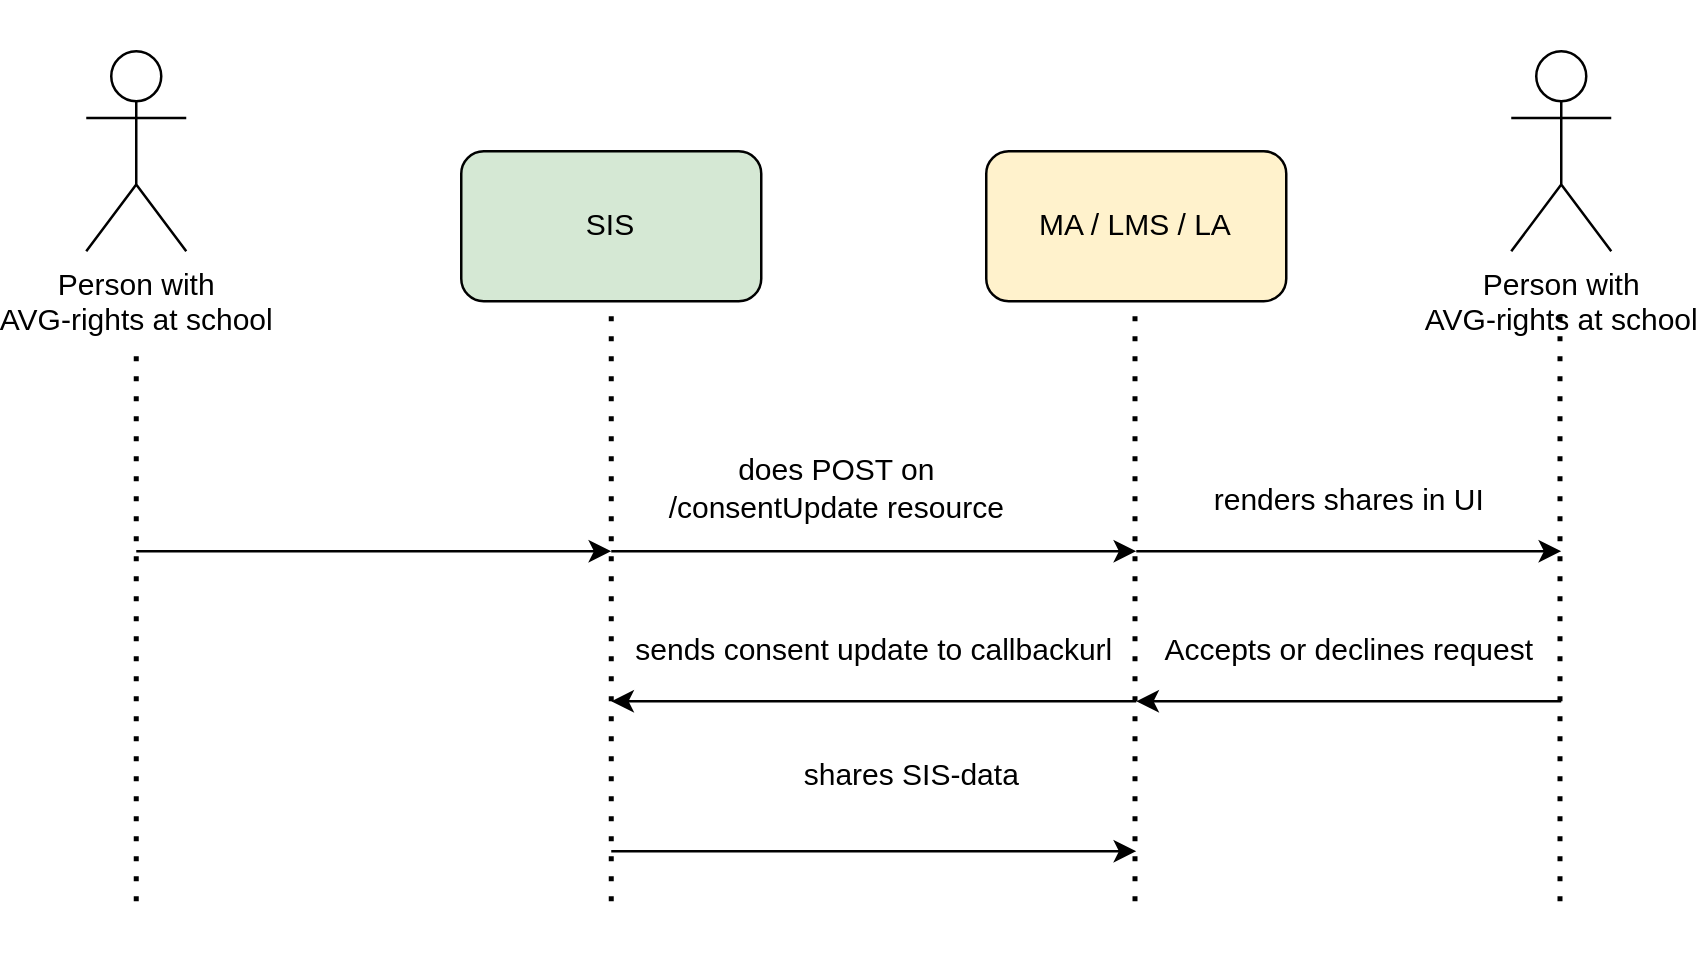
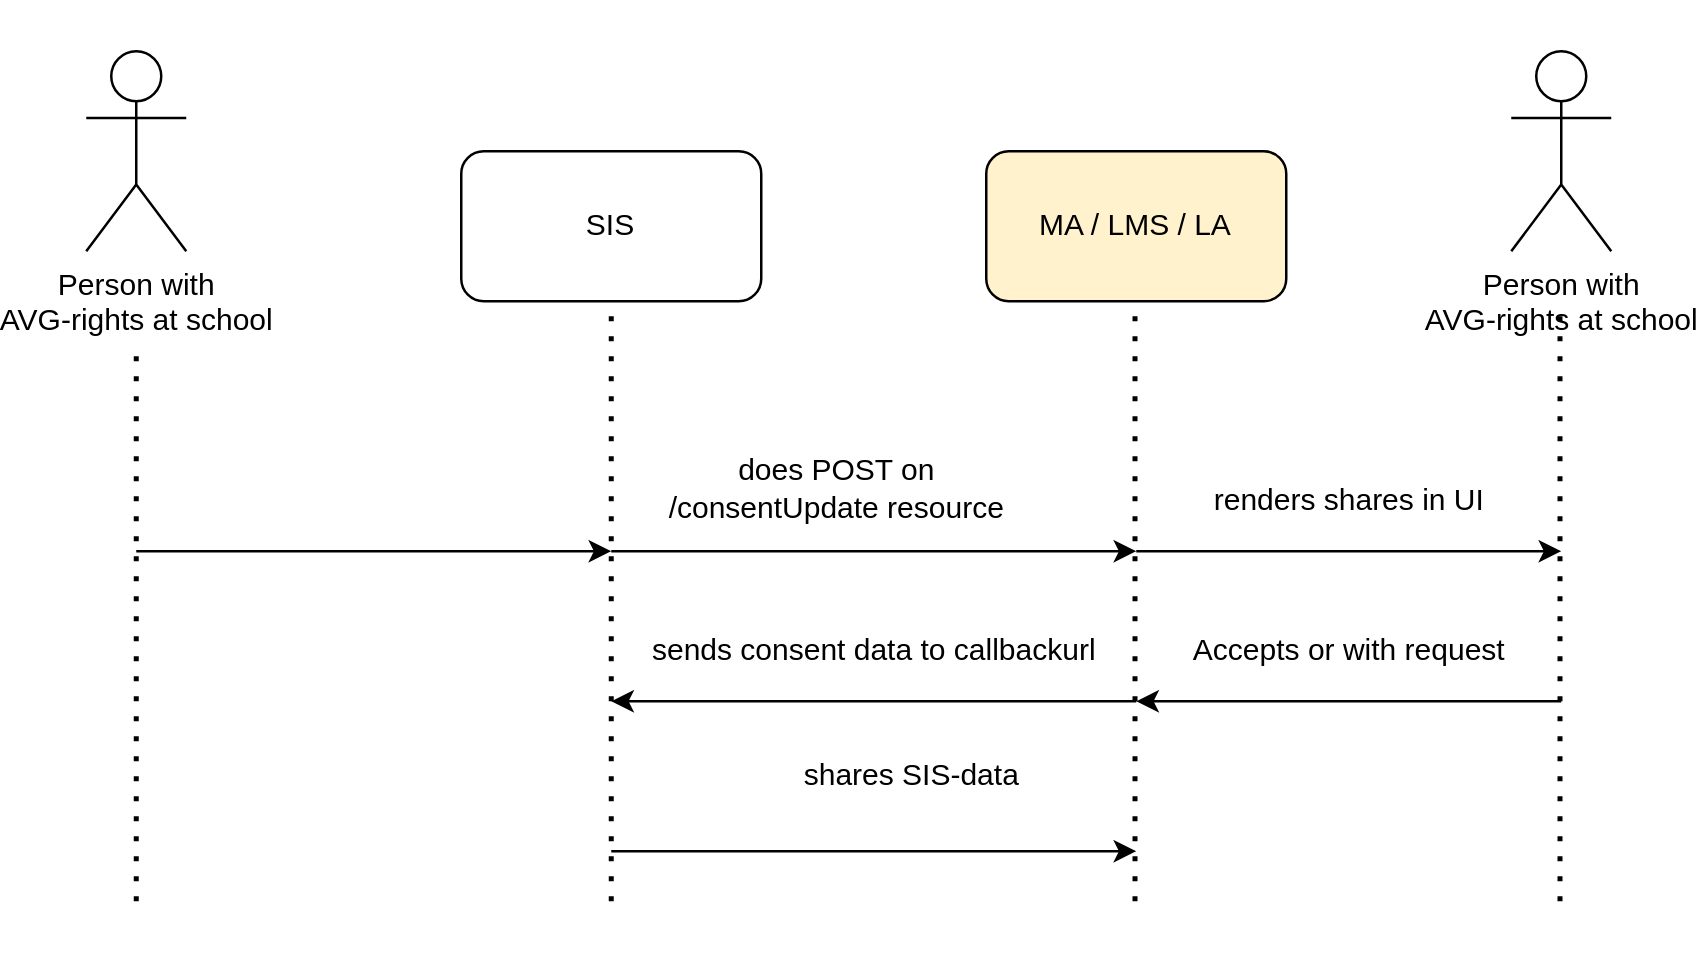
  <mxCell id="0" />
  <mxCell id="1" parent="0" />
  <mxCell id="2" value="Person with &lt;br&gt;AVG-rights at school" style="shape=umlActor;verticalLabelPosition=bottom;verticalAlign=top;html=1;outlineConnect=0;" parent="1" vertex="1"><mxGeometry x="20" y="20" width="40" height="80" as="geometry" /></mxCell>
- <mxCell id="3" value="SIS" style="rounded=1;whiteSpace=wrap;html=1;fillColor=#d5e8d4;" parent="1" vertex="1"><mxGeometry x="170" y="60" width="120" height="60" as="geometry" /></mxCell>
+ <mxCell id="3" value="SIS" style="rounded=1;whiteSpace=wrap;html=1;" parent="1" vertex="1"><mxGeometry x="170" y="60" width="120" height="60" as="geometry" /></mxCell>
  <mxCell id="4" value="MA / LMS / LA" style="rounded=1;whiteSpace=wrap;html=1;fillColor=#fff2cc;" parent="1" vertex="1"><mxGeometry x="380" y="60" width="120" height="60" as="geometry" /></mxCell>
  <mxCell id="5" value="" style="endArrow=none;dashed=1;html=1;dashPattern=1 3;strokeWidth=2;rounded=0;" parent="1" edge="1"><mxGeometry width="50" height="50" relative="1" as="geometry"><mxPoint x="40" y="360" as="sourcePoint" /><mxPoint x="40" y="140" as="targetPoint" /></mxGeometry></mxCell>
  <mxCell id="6" value="" style="endArrow=none;dashed=1;html=1;dashPattern=1 3;strokeWidth=2;rounded=0;" parent="1" edge="1"><mxGeometry width="50" height="50" relative="1" as="geometry"><mxPoint x="230" y="360" as="sourcePoint" /><mxPoint x="230" y="120" as="targetPoint" /></mxGeometry></mxCell>
  <mxCell id="7" value="" style="endArrow=none;dashed=1;html=1;dashPattern=1 3;strokeWidth=2;rounded=0;" parent="1" edge="1"><mxGeometry width="50" height="50" relative="1" as="geometry"><mxPoint x="439.5" y="360" as="sourcePoint" /><mxPoint x="439.5" y="120" as="targetPoint" /></mxGeometry></mxCell>
  <mxCell id="8" value="" style="endArrow=classic;html=1;rounded=0;" parent="1" edge="1"><mxGeometry width="50" height="50" relative="1" as="geometry"><mxPoint x="440" y="220" as="sourcePoint" /><mxPoint x="610" y="220" as="targetPoint" /></mxGeometry></mxCell>
- <mxCell id="9" value="Accepts or declines request" style="text;html=1;align=center;verticalAlign=middle;resizable=0;points=[];autosize=1;strokeColor=none;fillColor=none;" parent="1" vertex="1"><mxGeometry x="445" y="250" width="160" height="20" as="geometry" /></mxCell>
+ <mxCell id="9" value="Accepts or with request" style="text;html=1;align=center;verticalAlign=middle;resizable=0;points=[];autosize=1;strokeColor=none;fillColor=none;" parent="1" vertex="1"><mxGeometry x="445" y="250" width="160" height="20" as="geometry" /></mxCell>
  <mxCell id="10" value="" style="endArrow=classic;html=1;rounded=0;" parent="1" edge="1"><mxGeometry width="50" height="50" relative="1" as="geometry"><mxPoint x="610" y="280" as="sourcePoint" /><mxPoint x="440" y="280" as="targetPoint" /></mxGeometry></mxCell>
  <mxCell id="11" value="" style="endArrow=classic;html=1;rounded=0;" parent="1" edge="1"><mxGeometry width="50" height="50" relative="1" as="geometry"><mxPoint x="440" y="280" as="sourcePoint" /><mxPoint x="230" y="280" as="targetPoint" /></mxGeometry></mxCell>
- <mxCell id="12" value="sends consent update to callbackurl" style="text;html=1;align=center;verticalAlign=middle;resizable=0;points=[];autosize=1;strokeColor=none;fillColor=none;" parent="1" vertex="1"><mxGeometry x="230" y="250" width="210" height="20" as="geometry" /></mxCell>
+ <mxCell id="12" value="sends consent data to callbackurl" style="text;html=1;align=center;verticalAlign=middle;resizable=0;points=[];autosize=1;strokeColor=none;fillColor=none;" parent="1" vertex="1"><mxGeometry x="230" y="250" width="210" height="20" as="geometry" /></mxCell>
  <mxCell id="13" value="does POST on&lt;br&gt;/consentUpdate resource" style="text;html=1;align=center;verticalAlign=middle;resizable=0;points=[];autosize=1;strokeColor=none;fillColor=none;" parent="1" vertex="1"><mxGeometry x="245" y="180" width="150" height="30" as="geometry" /></mxCell>
  <mxCell id="14" value="Person with &lt;br&gt;AVG-rights at school" style="shape=umlActor;verticalLabelPosition=bottom;verticalAlign=top;html=1;outlineConnect=0;" parent="1" vertex="1"><mxGeometry x="590" y="20" width="40" height="80" as="geometry" /></mxCell>
  <mxCell id="15" value="" style="endArrow=none;dashed=1;html=1;dashPattern=1 3;strokeWidth=2;rounded=0;" parent="1" edge="1"><mxGeometry width="50" height="50" relative="1" as="geometry"><mxPoint x="609.5" y="360" as="sourcePoint" /><mxPoint x="609.5" y="120" as="targetPoint" /></mxGeometry></mxCell>
  <mxCell id="16" value="renders shares in UI" style="text;html=1;align=center;verticalAlign=middle;resizable=0;points=[];autosize=1;strokeColor=none;fillColor=none;" parent="1" vertex="1"><mxGeometry x="460" y="190" width="130" height="20" as="geometry" /></mxCell>
  <mxCell id="17" value="" style="endArrow=classic;html=1;rounded=0;" parent="1" edge="1"><mxGeometry width="50" height="50" relative="1" as="geometry"><mxPoint x="230" y="220" as="sourcePoint" /><mxPoint x="440" y="220" as="targetPoint" /></mxGeometry></mxCell>
  <mxCell id="18" value="" style="endArrow=classic;html=1;rounded=0;" parent="1" edge="1"><mxGeometry width="50" height="50" relative="1" as="geometry"><mxPoint x="230" y="340" as="sourcePoint" /><mxPoint x="440" y="340" as="targetPoint" /></mxGeometry></mxCell>
  <mxCell id="19" value="shares SIS-data" style="text;html=1;align=center;verticalAlign=middle;resizable=0;points=[];autosize=1;strokeColor=none;fillColor=none;" parent="1" vertex="1"><mxGeometry x="300" y="300" width="100" height="20" as="geometry" /></mxCell>
  <mxCell id="20" value="" style="endArrow=classic;html=1;rounded=0;" parent="1" edge="1"><mxGeometry width="50" height="50" relative="1" as="geometry"><mxPoint x="40" y="220" as="sourcePoint" /><mxPoint x="230" y="220" as="targetPoint" /></mxGeometry></mxCell>
